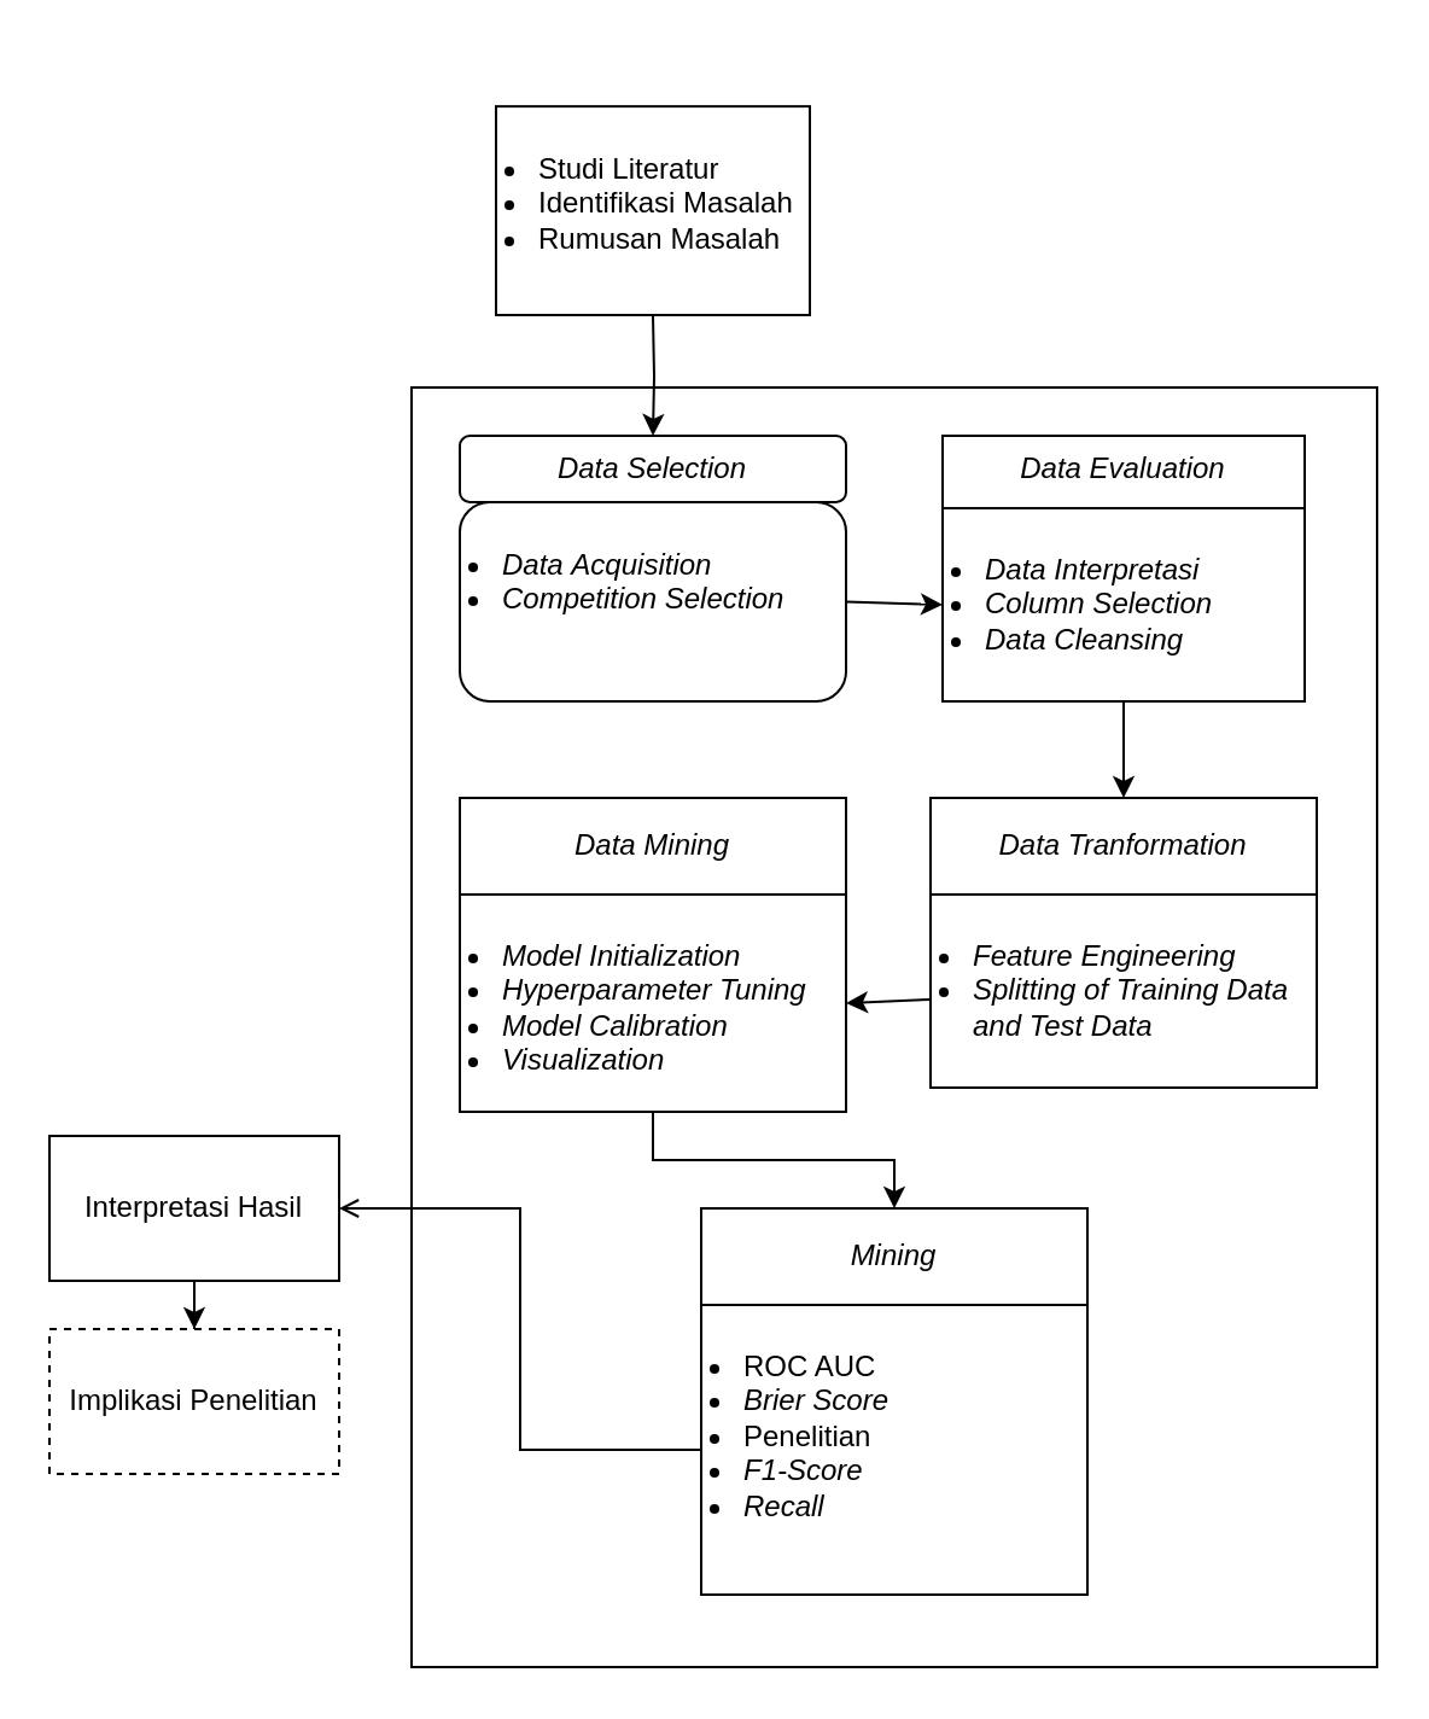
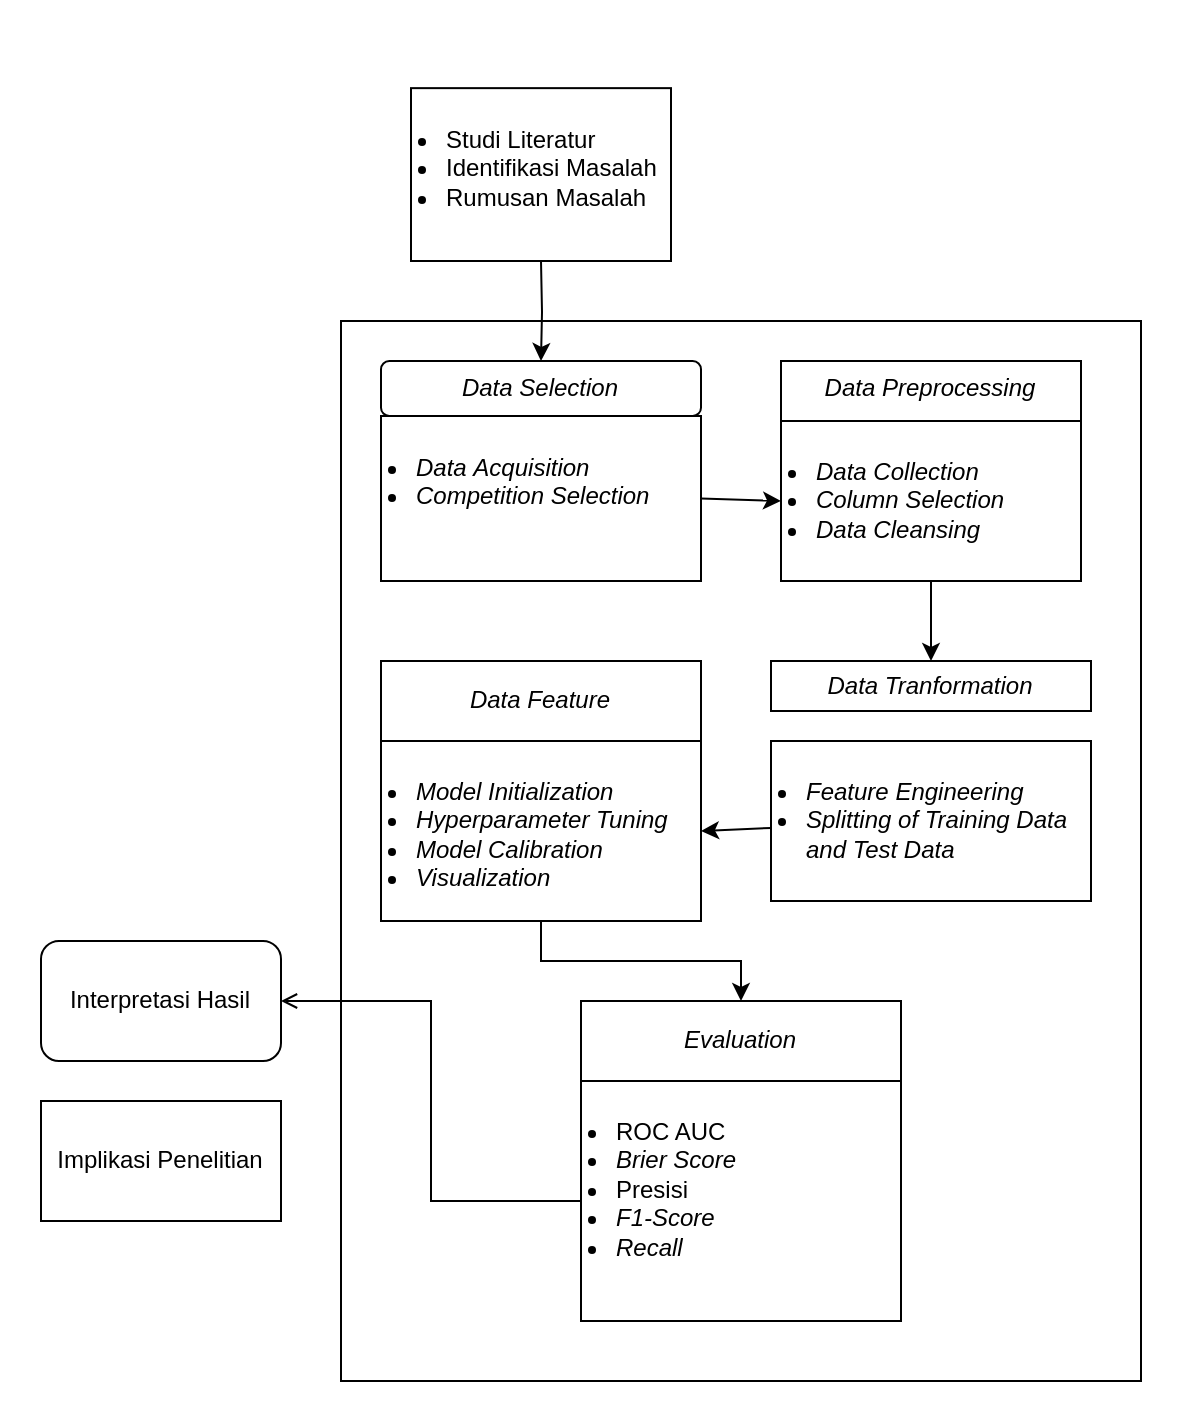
  <mxCell id="0" />
  <mxCell id="1" parent="0" />
  <mxCell id="2" value="" style="rounded=0;whiteSpace=wrap;html=1;fillColor=none;" parent="1" vertex="1"><mxGeometry x="170" y="160" width="400" height="530" as="geometry" /></mxCell>
  <mxCell id="3" style="edgeStyle=orthogonalEdgeStyle;rounded=0;orthogonalLoop=1;jettySize=auto;html=1;entryX=0.5;entryY=0;entryDx=0;entryDy=0;" parent="1" target="8" edge="1"><mxGeometry relative="1" as="geometry"><mxPoint x="270" y="130" as="sourcePoint" /></mxGeometry></mxCell>
- <mxCell id="4" value="&lt;i&gt;Mining&lt;/i&gt;" style="rounded=0;whiteSpace=wrap;html=1;fillColor=none;" parent="1" vertex="1"><mxGeometry x="290" y="500" width="160" height="40" as="geometry" /></mxCell>
+ <mxCell id="4" value="&lt;i&gt;Evaluation&lt;/i&gt;" style="rounded=0;whiteSpace=wrap;html=1;fillColor=none;" parent="1" vertex="1"><mxGeometry x="290" y="500" width="160" height="40" as="geometry" /></mxCell>
  <mxCell id="5" style="edgeStyle=orthogonalEdgeStyle;rounded=0;orthogonalLoop=1;jettySize=auto;html=1;entryX=1;entryY=0.5;entryDx=0;entryDy=0;endArrow=open;" parent="1" source="6" target="11" edge="1"><mxGeometry relative="1" as="geometry" /></mxCell>
- <mxCell id="6" value="&lt;ul style=&quot;padding-left: 16px;&quot;&gt;&lt;li&gt;ROC AUC&lt;/li&gt;&lt;li&gt;&lt;i&gt;Brier Score&lt;/i&gt;&lt;/li&gt;&lt;li&gt;&lt;span style=&quot;text-align: center;&quot;&gt;Penelitian&lt;/span&gt;&lt;/li&gt;&lt;li&gt;&lt;span style=&quot;text-align: center;&quot;&gt;&lt;i&gt;F1-Score&lt;/i&gt;&lt;/span&gt;&lt;/li&gt;&lt;li&gt;&lt;span style=&quot;text-align: center;&quot;&gt;&lt;i&gt;Recall&lt;/i&gt;&lt;/span&gt;&lt;/li&gt;&lt;/ul&gt;" style="rounded=0;whiteSpace=wrap;html=1;fillColor=none;align=left;verticalAlign=top;" parent="1" vertex="1"><mxGeometry x="290" y="540" width="160" height="120" as="geometry" /></mxCell>
+ <mxCell id="6" value="&lt;ul style=&quot;padding-left: 16px;&quot;&gt;&lt;li&gt;ROC AUC&lt;/li&gt;&lt;li&gt;&lt;i&gt;Brier Score&lt;/i&gt;&lt;/li&gt;&lt;li&gt;&lt;span style=&quot;text-align: center;&quot;&gt;Presisi&lt;/span&gt;&lt;/li&gt;&lt;li&gt;&lt;span style=&quot;text-align: center;&quot;&gt;&lt;i&gt;F1-Score&lt;/i&gt;&lt;/span&gt;&lt;/li&gt;&lt;li&gt;&lt;span style=&quot;text-align: center;&quot;&gt;&lt;i&gt;Recall&lt;/i&gt;&lt;/span&gt;&lt;/li&gt;&lt;/ul&gt;" style="rounded=0;whiteSpace=wrap;html=1;fillColor=none;align=left;verticalAlign=top;" parent="1" vertex="1"><mxGeometry x="290" y="540" width="160" height="120" as="geometry" /></mxCell>
  <mxCell id="7" value="" style="group;verticalAlign=top;" parent="1" vertex="1" connectable="0"><mxGeometry x="190" y="180" width="160" height="110" as="geometry" /></mxCell>
  <mxCell id="8" value="&lt;i&gt;Data Selection&lt;/i&gt;" style="whiteSpace=wrap;html=1;fillColor=none;rounded=1;" parent="7" vertex="1"><mxGeometry width="160" height="27.5" as="geometry" /></mxCell>
- <mxCell id="9" value="&lt;ul style=&quot;padding-left: 16px;&quot;&gt;&lt;li&gt;&lt;i style=&quot;background-color: transparent; color: light-dark(rgb(0, 0, 0), rgb(255, 255, 255));&quot;&gt;Data&amp;nbsp;Acquisition&lt;/i&gt;&lt;/li&gt;&lt;li&gt;&lt;i style=&quot;background-color: transparent; color: light-dark(rgb(0, 0, 0), rgb(255, 255, 255));&quot;&gt;Competition Selection&lt;/i&gt;&lt;/li&gt;&lt;/ul&gt;" style="whiteSpace=wrap;html=1;fillColor=none;align=left;verticalAlign=top;rounded=1;" parent="7" vertex="1"><mxGeometry y="27.5" width="160" height="82.5" as="geometry" /></mxCell>
- <mxCell id="10" style="edgeStyle=orthogonalEdgeStyle;rounded=0;orthogonalLoop=1;jettySize=auto;html=1;" parent="1" source="11" target="12" edge="1"><mxGeometry relative="1" as="geometry" /></mxCell>
- <mxCell id="11" value="Interpretasi Hasil" style="rounded=0;whiteSpace=wrap;html=1;fillColor=none;" parent="1" vertex="1"><mxGeometry x="20" y="470" width="120" height="60" as="geometry" /></mxCell>
- <mxCell id="12" value="Implikasi Penelitian" style="rounded=0;whiteSpace=wrap;html=1;fillColor=none;dashed=1;" parent="1" vertex="1"><mxGeometry x="20" y="550" width="120" height="60" as="geometry" /></mxCell>
+ <mxCell id="9" value="&lt;ul style=&quot;padding-left: 16px;&quot;&gt;&lt;li&gt;&lt;i style=&quot;background-color: transparent; color: light-dark(rgb(0, 0, 0), rgb(255, 255, 255));&quot;&gt;Data&amp;nbsp;Acquisition&lt;/i&gt;&lt;/li&gt;&lt;li&gt;&lt;i style=&quot;background-color: transparent; color: light-dark(rgb(0, 0, 0), rgb(255, 255, 255));&quot;&gt;Competition Selection&lt;/i&gt;&lt;/li&gt;&lt;/ul&gt;" style="rounded=0;whiteSpace=wrap;html=1;fillColor=none;align=left;verticalAlign=top;" parent="7" vertex="1"><mxGeometry y="27.5" width="160" height="82.5" as="geometry" /></mxCell>
+ <mxCell id="11" value="Interpretasi Hasil" style="whiteSpace=wrap;html=1;fillColor=none;rounded=1;" parent="1" vertex="1"><mxGeometry x="20" y="470" width="120" height="60" as="geometry" /></mxCell>
+ <mxCell id="12" value="Implikasi Penelitian" style="rounded=0;whiteSpace=wrap;html=1;fillColor=none;" parent="1" vertex="1"><mxGeometry x="20" y="550" width="120" height="60" as="geometry" /></mxCell>
  <mxCell id="13" value="" style="group;" parent="1" vertex="1" connectable="0"><mxGeometry x="205" y="20" width="130" height="110" as="geometry" /></mxCell>
  <mxCell id="14" value="&lt;ul style=&quot;padding-left: 16px;&quot;&gt;&lt;li&gt;&lt;span style=&quot;background-color: transparent; color: light-dark(rgb(0, 0, 0), rgb(255, 255, 255));&quot;&gt;Studi Literatur&lt;/span&gt;&lt;/li&gt;&lt;li&gt;&lt;span style=&quot;background-color: transparent; color: light-dark(rgb(0, 0, 0), rgb(255, 255, 255));&quot;&gt;Identifikasi Masalah&lt;/span&gt;&lt;/li&gt;&lt;li&gt;&lt;span style=&quot;background-color: transparent; color: light-dark(rgb(0, 0, 0), rgb(255, 255, 255));&quot;&gt;&lt;span style=&quot;text-align: center;&quot;&gt;Rumusan Masalah&lt;/span&gt;&lt;/span&gt;&lt;/li&gt;&lt;/ul&gt;" style="rounded=0;whiteSpace=wrap;html=1;fillColor=none;align=left;verticalAlign=top;" parent="13" vertex="1"><mxGeometry y="23.571" width="130" height="86.429" as="geometry" /></mxCell>
- <mxCell id="15" value="&lt;i&gt;Data Evaluation&lt;/i&gt;" style="rounded=0;whiteSpace=wrap;html=1;fillColor=none;verticalAlign=top;" parent="1" vertex="1"><mxGeometry x="390" y="180" width="150" height="30" as="geometry" /></mxCell>
+ <mxCell id="15" value="&lt;i&gt;Data Preprocessing&lt;/i&gt;" style="rounded=0;whiteSpace=wrap;html=1;fillColor=none;verticalAlign=top;" parent="1" vertex="1"><mxGeometry x="390" y="180" width="150" height="30" as="geometry" /></mxCell>
  <mxCell id="16" style="edgeStyle=orthogonalEdgeStyle;rounded=0;orthogonalLoop=1;jettySize=auto;html=1;entryX=0.5;entryY=0;entryDx=0;entryDy=0;" parent="1" source="17" target="20" edge="1"><mxGeometry relative="1" as="geometry" /></mxCell>
- <mxCell id="17" value="&lt;ul style=&quot;padding-left: 16px;&quot;&gt;&lt;li&gt;&lt;i&gt;Data Interpretasi&lt;/i&gt;&lt;/li&gt;&lt;li&gt;&lt;i&gt;Column Selection&lt;/i&gt;&lt;/li&gt;&lt;li&gt;&lt;i&gt;Data&amp;nbsp;Cleansing&lt;/i&gt;&lt;/li&gt;&lt;/ul&gt;" style="rounded=0;fillColor=none;align=left;verticalAlign=top;html=1;" parent="1" vertex="1"><mxGeometry x="390" y="210" width="150" height="80" as="geometry" /></mxCell>
+ <mxCell id="17" value="&lt;ul style=&quot;padding-left: 16px;&quot;&gt;&lt;li&gt;&lt;i&gt;Data Collection&lt;/i&gt;&lt;/li&gt;&lt;li&gt;&lt;i&gt;Column Selection&lt;/i&gt;&lt;/li&gt;&lt;li&gt;&lt;i&gt;Data&amp;nbsp;Cleansing&lt;/i&gt;&lt;/li&gt;&lt;/ul&gt;" style="rounded=0;fillColor=none;align=left;verticalAlign=top;html=1;" parent="1" vertex="1"><mxGeometry x="390" y="210" width="150" height="80" as="geometry" /></mxCell>
  <mxCell id="18" style="rounded=0;orthogonalLoop=1;jettySize=auto;html=1;entryX=1;entryY=0.5;entryDx=0;entryDy=0;" parent="1" source="19" target="22" edge="1"><mxGeometry relative="1" as="geometry" /></mxCell>
  <mxCell id="19" value="&lt;ul style=&quot;padding-left: 16px;&quot;&gt;&lt;li&gt;&lt;i&gt;Feature Engineering&lt;/i&gt;&lt;/li&gt;&lt;li&gt;&lt;i&gt;Splitting of Training Data and Test Data&lt;/i&gt;&lt;/li&gt;&lt;/ul&gt;" style="rounded=0;whiteSpace=wrap;html=1;fillColor=none;verticalAlign=top;align=left;" parent="1" vertex="1"><mxGeometry x="385" y="370" width="160" height="80" as="geometry" /></mxCell>
- <mxCell id="20" value="&lt;i&gt;Data&amp;nbsp;Tranformation&lt;/i&gt;" style="rounded=0;whiteSpace=wrap;html=1;fillColor=none;" parent="1" vertex="1"><mxGeometry x="385" y="330" width="160" height="40" as="geometry" /></mxCell>
+ <mxCell id="20" value="&lt;i&gt;Data&amp;nbsp;Tranformation&lt;/i&gt;" style="rounded=0;whiteSpace=wrap;html=1;fillColor=none;" parent="1" vertex="1"><mxGeometry x="385" y="330" width="160" height="25" as="geometry" /></mxCell>
  <mxCell id="21" style="edgeStyle=orthogonalEdgeStyle;rounded=0;orthogonalLoop=1;jettySize=auto;html=1;entryX=0.5;entryY=0;entryDx=0;entryDy=0;" parent="1" source="22" target="4" edge="1"><mxGeometry relative="1" as="geometry" /></mxCell>
  <mxCell id="22" value="&lt;ul style=&quot;padding-left: 16px;&quot;&gt;&lt;li&gt;&lt;i&gt;Model Initialization&lt;/i&gt;&lt;/li&gt;&lt;li&gt;&lt;i&gt;Hyperparameter Tuning&lt;/i&gt;&lt;/li&gt;&lt;li&gt;&lt;i&gt;Model Calibration&lt;/i&gt;&lt;/li&gt;&lt;li&gt;&lt;i&gt;Visualization&lt;/i&gt;&lt;/li&gt;&lt;/ul&gt;" style="rounded=0;whiteSpace=wrap;html=1;fillColor=none;verticalAlign=top;align=left;" parent="1" vertex="1"><mxGeometry x="190" y="370" width="160" height="90" as="geometry" /></mxCell>
- <mxCell id="23" value="&lt;i&gt;Data Mining&lt;/i&gt;" style="rounded=0;whiteSpace=wrap;html=1;fillColor=none;" parent="1" vertex="1"><mxGeometry x="190" y="330" width="160" height="40" as="geometry" /></mxCell>
+ <mxCell id="23" value="&lt;i&gt;Data Feature&lt;/i&gt;" style="rounded=0;whiteSpace=wrap;html=1;fillColor=none;" parent="1" vertex="1"><mxGeometry x="190" y="330" width="160" height="40" as="geometry" /></mxCell>
  <mxCell id="24" value="" style="endArrow=classic;html=1;rounded=0;entryX=0;entryY=0.5;entryDx=0;entryDy=0;exitX=1;exitY=0.5;exitDx=0;exitDy=0;" parent="1" source="9" target="17" edge="1"><mxGeometry width="50" height="50" relative="1" as="geometry"><mxPoint x="270" y="250" as="sourcePoint" /><mxPoint x="320" y="200" as="targetPoint" /></mxGeometry></mxCell>
